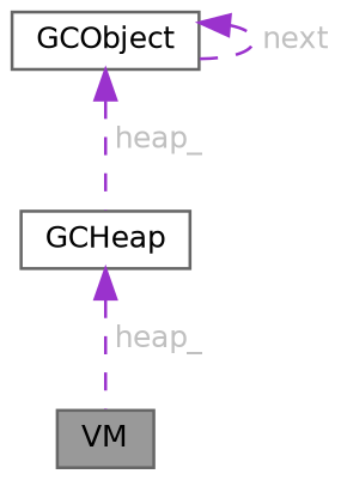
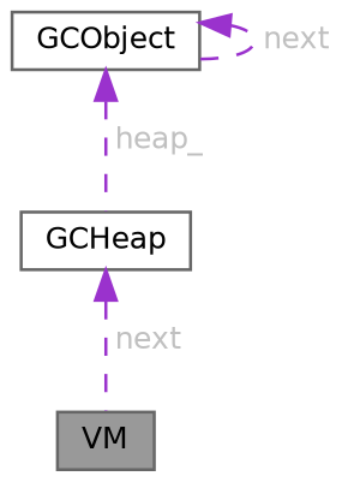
  digraph {
    node [color=gray40 fillcolor=white fontname=Helvetica fontsize=10 shape=box style=filled]
    edge [color=darkorchid3 dir=back fontcolor=grey fontname=Helvetica fontsize=10 labelfontname=Helvetica labelfontsize=10 style=dashed]
    n1 [fillcolor=grey60 fontcolor=black height=0.2 label=VM width=0.4]
    n2 [height=0.2 label=GCHeap width=0.4]
    n3 [height=0.2 label=GCObject width=0.4]
-   n2 -> n1 [label=" heap_"]
+   n2 -> n1 [label=" next"]
    n3 -> n2 [label=" heap_"]
    n3 -> n3 [label=" next"]
  }
